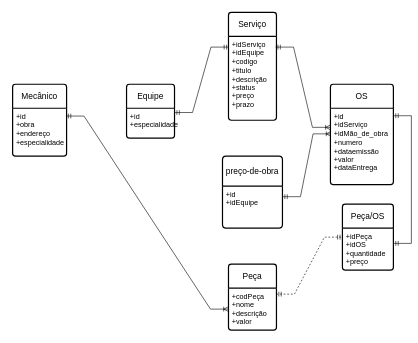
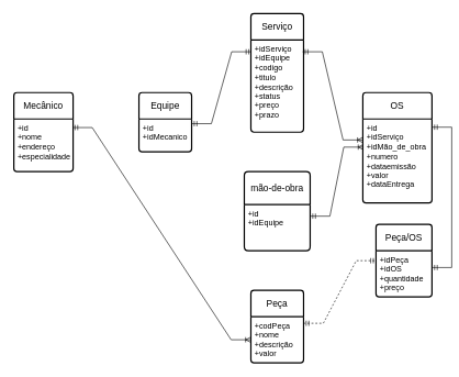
  <mxCell id="0" />
  <mxCell id="1" parent="0" />
  <mxCell id="2" value="Mecânico" style="swimlane;childLayout=stackLayout;horizontal=1;startSize=40;horizontalStack=0;rounded=1;fontSize=14;fontStyle=0;strokeWidth=2;resizeParent=0;resizeLast=1;shadow=0;dashed=0;align=center;arcSize=4;whiteSpace=wrap;html=1;" vertex="1" parent="1"><mxGeometry x="20" y="140" width="90" height="120" as="geometry" /></mxCell>
- <mxCell id="3" value="+id&lt;br&gt;+obra&lt;br&gt;&lt;div&gt;+endereço&lt;/div&gt;&lt;div&gt;+especialidade&lt;br&gt;&lt;/div&gt;" style="align=left;strokeColor=none;fillColor=none;spacingLeft=4;fontSize=12;verticalAlign=top;resizable=0;rotatable=0;part=1;html=1;" vertex="1" parent="2"><mxGeometry y="40" width="90" height="80" as="geometry" /></mxCell>
+ <mxCell id="3" value="+id&lt;br&gt;+nome&lt;br&gt;&lt;div&gt;+endereço&lt;/div&gt;&lt;div&gt;+especialidade&lt;br&gt;&lt;/div&gt;" style="align=left;strokeColor=none;fillColor=none;spacingLeft=4;fontSize=12;verticalAlign=top;resizable=0;rotatable=0;part=1;html=1;" vertex="1" parent="2"><mxGeometry y="40" width="90" height="80" as="geometry" /></mxCell>
  <mxCell id="4" value="OS" style="swimlane;childLayout=stackLayout;horizontal=1;startSize=40;horizontalStack=0;rounded=1;fontSize=14;fontStyle=0;strokeWidth=2;resizeParent=0;resizeLast=1;shadow=0;dashed=0;align=center;arcSize=4;whiteSpace=wrap;html=1;" vertex="1" parent="1"><mxGeometry x="550" y="140" width="105" height="167.5" as="geometry" /></mxCell>
  <mxCell id="5" value="&lt;div&gt;+id&lt;/div&gt;&lt;div&gt;+idServiço&lt;/div&gt;&lt;div&gt;+idMão_de_obra&lt;/div&gt;&lt;div&gt;+numero&lt;/div&gt;+dataemissão&lt;br&gt;&lt;div&gt;+valor&lt;/div&gt;&lt;div&gt;+dataEntrega&lt;/div&gt;" style="align=left;strokeColor=none;fillColor=none;spacingLeft=4;fontSize=12;verticalAlign=top;resizable=0;rotatable=0;part=1;html=1;" vertex="1" parent="4"><mxGeometry y="40" width="105" height="127.5" as="geometry" /></mxCell>
  <mxCell id="6" value="Serviço" style="swimlane;childLayout=stackLayout;horizontal=1;startSize=40;horizontalStack=0;rounded=1;fontSize=14;fontStyle=0;strokeWidth=2;resizeParent=0;resizeLast=1;shadow=0;dashed=0;align=center;arcSize=4;whiteSpace=wrap;html=1;" vertex="1" parent="1"><mxGeometry x="380" y="20" width="80" height="180" as="geometry" /></mxCell>
  <mxCell id="7" value="&lt;div&gt;+idServiço&lt;/div&gt;&lt;div&gt;+idEquipe&lt;br&gt;&lt;/div&gt;&lt;div&gt;+codigo&lt;br&gt;+titulo&lt;br&gt;&lt;div&gt;+descrição&lt;/div&gt;&lt;div&gt;+status&lt;/div&gt;&lt;div&gt;+preço&lt;/div&gt;&lt;div&gt;+prazo&lt;br&gt;&lt;/div&gt;&lt;/div&gt;" style="align=left;strokeColor=none;fillColor=none;spacingLeft=4;fontSize=12;verticalAlign=top;resizable=0;rotatable=0;part=1;html=1;" vertex="1" parent="6"><mxGeometry y="40" width="80" height="140" as="geometry" /></mxCell>
  <mxCell id="8" value="Peça" style="swimlane;childLayout=stackLayout;horizontal=1;startSize=40;horizontalStack=0;rounded=1;fontSize=14;fontStyle=0;strokeWidth=2;resizeParent=0;resizeLast=1;shadow=0;dashed=0;align=center;arcSize=4;whiteSpace=wrap;html=1;" vertex="1" parent="1"><mxGeometry x="380" y="440" width="80" height="110" as="geometry" /></mxCell>
  <mxCell id="9" value="" style="edgeStyle=entityRelationEdgeStyle;fontSize=12;html=1;endArrow=ERmandOne;startArrow=ERmandOne;rounded=0;entryX=0;entryY=0.5;entryDx=0;entryDy=0;exitX=1;exitY=0.143;exitDx=0;exitDy=0;exitPerimeter=0;dashed=1;" edge="1" parent="8" source="10" target="18"><mxGeometry width="100" height="100" relative="1" as="geometry"><mxPoint x="-120" y="60" as="sourcePoint" /><mxPoint x="-20" y="-40" as="targetPoint" /><Array as="points"><mxPoint x="-40" /><mxPoint x="-60" y="60" /><mxPoint x="-90" y="-10" /><mxPoint x="140" y="-19" /><mxPoint x="-110" /><mxPoint x="-30" y="-10" /><mxPoint x="-50" y="-10" /></Array></mxGeometry></mxCell>
  <mxCell id="10" value="+codPeça&lt;br&gt;+nome&lt;br&gt;&lt;div&gt;+descrição&lt;/div&gt;&lt;div&gt;+valor&lt;br&gt;&lt;/div&gt;" style="align=left;strokeColor=none;fillColor=none;spacingLeft=4;fontSize=12;verticalAlign=top;resizable=0;rotatable=0;part=1;html=1;" vertex="1" parent="8"><mxGeometry y="40" width="80" height="70" as="geometry" /></mxCell>
  <mxCell id="11" value="Equipe" style="swimlane;childLayout=stackLayout;horizontal=1;startSize=40;horizontalStack=0;rounded=1;fontSize=14;fontStyle=0;strokeWidth=2;resizeParent=0;resizeLast=1;shadow=0;dashed=0;align=center;arcSize=4;whiteSpace=wrap;html=1;" vertex="1" parent="1"><mxGeometry x="210" y="140" width="80" height="90" as="geometry" /></mxCell>
- <mxCell id="12" value="+id&lt;br&gt;+especialidade" style="align=left;strokeColor=none;fillColor=none;spacingLeft=4;fontSize=12;verticalAlign=top;resizable=0;rotatable=0;part=1;html=1;" vertex="1" parent="11"><mxGeometry y="40" width="80" height="50" as="geometry" /></mxCell>
+ <mxCell id="12" value="+id&lt;br&gt;+idMecanico" style="align=left;strokeColor=none;fillColor=none;spacingLeft=4;fontSize=12;verticalAlign=top;resizable=0;rotatable=0;part=1;html=1;" vertex="1" parent="11"><mxGeometry y="40" width="80" height="50" as="geometry" /></mxCell>
  <mxCell id="13" value="" style="edgeStyle=entityRelationEdgeStyle;fontSize=12;html=1;endArrow=ERoneToMany;startArrow=ERmandOne;rounded=0;exitX=0.989;exitY=0.163;exitDx=0;exitDy=0;exitPerimeter=0;" edge="1" parent="1" source="3" target="10"><mxGeometry width="100" height="100" relative="1" as="geometry"><mxPoint x="340" y="330" as="sourcePoint" /><mxPoint x="440" y="230" as="targetPoint" /></mxGeometry></mxCell>
  <mxCell id="14" value="" style="edgeStyle=entityRelationEdgeStyle;fontSize=12;html=1;endArrow=ERmandOne;startArrow=ERmandOne;rounded=0;entryX=0.01;entryY=0.129;entryDx=0;entryDy=0;entryPerimeter=0;exitX=1;exitY=0.143;exitDx=0;exitDy=0;exitPerimeter=0;" edge="1" parent="1" source="12" target="7"><mxGeometry width="100" height="100" relative="1" as="geometry"><mxPoint x="340" y="330" as="sourcePoint" /><mxPoint x="440" y="230" as="targetPoint" /></mxGeometry></mxCell>
- <mxCell id="15" value="preço-de-obra" style="swimlane;childLayout=stackLayout;horizontal=1;startSize=50;horizontalStack=0;rounded=1;fontSize=14;fontStyle=0;strokeWidth=2;resizeParent=0;resizeLast=1;shadow=0;dashed=0;align=center;arcSize=4;whiteSpace=wrap;html=1;" vertex="1" parent="1"><mxGeometry x="370" y="260" width="100" height="120" as="geometry" /></mxCell>
+ <mxCell id="15" value="mão-de-obra" style="swimlane;childLayout=stackLayout;horizontal=1;startSize=50;horizontalStack=0;rounded=1;fontSize=14;fontStyle=0;strokeWidth=2;resizeParent=0;resizeLast=1;shadow=0;dashed=0;align=center;arcSize=4;whiteSpace=wrap;html=1;" vertex="1" parent="1"><mxGeometry x="370" y="260" width="100" height="120" as="geometry" /></mxCell>
  <mxCell id="16" value="+id&lt;br&gt;+idEquipe" style="align=left;strokeColor=none;fillColor=none;spacingLeft=4;fontSize=12;verticalAlign=top;resizable=0;rotatable=0;part=1;html=1;" vertex="1" parent="15"><mxGeometry y="50" width="100" height="70" as="geometry" /></mxCell>
  <mxCell id="17" value="" style="edgeStyle=entityRelationEdgeStyle;fontSize=12;html=1;endArrow=ERoneToMany;startArrow=ERmandOne;rounded=0;exitX=1;exitY=0.25;exitDx=0;exitDy=0;entryX=0.01;entryY=0.335;entryDx=0;entryDy=0;entryPerimeter=0;" edge="1" parent="1" source="16" target="5"><mxGeometry width="100" height="100" relative="1" as="geometry"><mxPoint x="340" y="570" as="sourcePoint" /><mxPoint x="660" y="216" as="targetPoint" /></mxGeometry></mxCell>
  <mxCell id="18" value="Peça/OS" style="swimlane;childLayout=stackLayout;horizontal=1;startSize=40;horizontalStack=0;rounded=1;fontSize=14;fontStyle=0;strokeWidth=2;resizeParent=0;resizeLast=1;shadow=0;dashed=0;align=center;arcSize=4;whiteSpace=wrap;html=1;" vertex="1" parent="1"><mxGeometry x="570" y="340" width="85" height="110" as="geometry" /></mxCell>
  <mxCell id="19" value="&lt;div&gt;+idPeça&lt;/div&gt;&lt;div&gt;+idOS&lt;br&gt;&lt;/div&gt;+quantidade&lt;br&gt;+preço" style="align=left;strokeColor=none;fillColor=none;spacingLeft=4;fontSize=12;verticalAlign=top;resizable=0;rotatable=0;part=1;html=1;" vertex="1" parent="18"><mxGeometry y="40" width="85" height="70" as="geometry" /></mxCell>
  <mxCell id="20" value="" style="edgeStyle=entityRelationEdgeStyle;fontSize=12;html=1;endArrow=ERmandOne;startArrow=ERmandOne;rounded=0;entryX=1;entryY=0.363;entryDx=0;entryDy=0;exitX=1;exitY=0.098;exitDx=0;exitDy=0;exitPerimeter=0;entryPerimeter=0;" edge="1" parent="1" source="5" target="19"><mxGeometry width="100" height="100" relative="1" as="geometry"><mxPoint x="550" y="540" as="sourcePoint" /><mxPoint x="650" y="440" as="targetPoint" /></mxGeometry></mxCell>
  <mxCell id="21" value="" style="edgeStyle=entityRelationEdgeStyle;fontSize=12;html=1;endArrow=ERoneToMany;startArrow=ERmandOne;rounded=0;entryX=0;entryY=0.25;entryDx=0;entryDy=0;exitX=0.981;exitY=0.129;exitDx=0;exitDy=0;exitPerimeter=0;" edge="1" parent="1" source="7" target="5"><mxGeometry width="100" height="100" relative="1" as="geometry"><mxPoint x="550" y="234.95" as="sourcePoint" /><mxPoint x="738.07" y="259.998" as="targetPoint" /></mxGeometry></mxCell>
